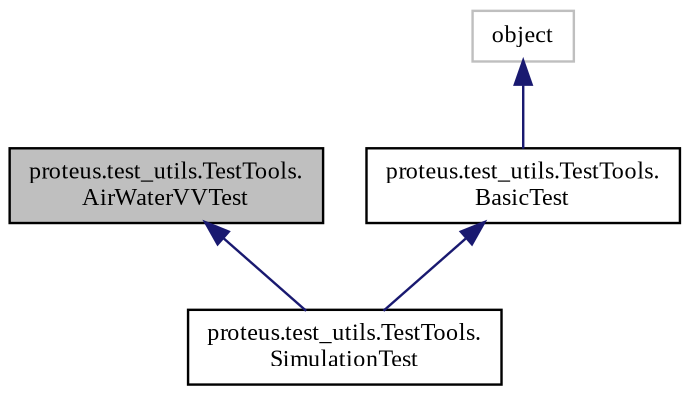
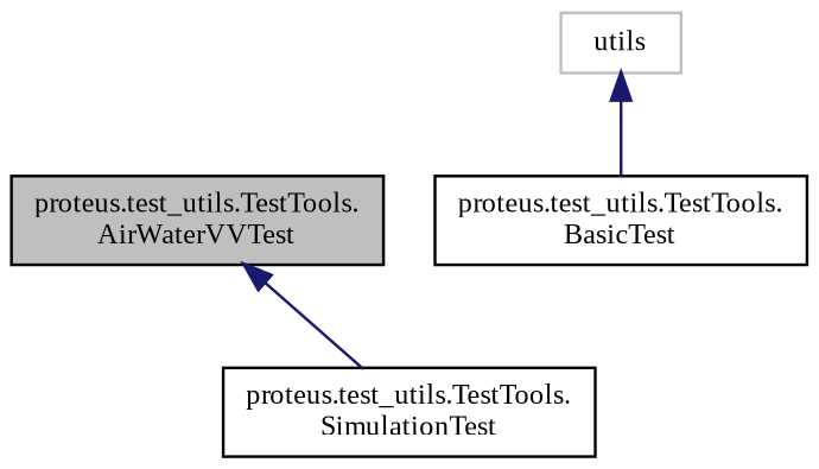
  digraph {
    fontname="Liberation Serif"
    node [color=black fillcolor=white fontname="Liberation Serif" fontsize=10 shape=record style=filled]
    edge [color=midnightblue dir=back fontname="Liberation Serif" fontsize=10 labelfontname=Helvetica labelfontsize=10 style=solid]
    n1 [fillcolor=grey75 fontcolor=black height=0.2 label="proteus.test_utils.TestTools.\lAirWaterVVTest" width=0.4]
    n2 [height=0.2 label="proteus.test_utils.TestTools.\lSimulationTest" width=0.4]
    n3 [height=0.2 label="proteus.test_utils.TestTools.\lBasicTest" width=0.4]
-   n4 [color=grey75 height=0.2 label=object width=0.4]
+   n4 [color=grey75 height=0.2 label=utils width=0.4]
    n1 -> n2
-   n3 -> n2
    n4 -> n3
  }
